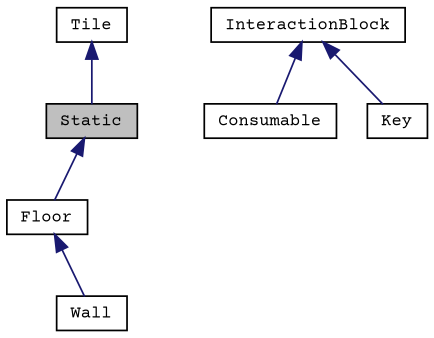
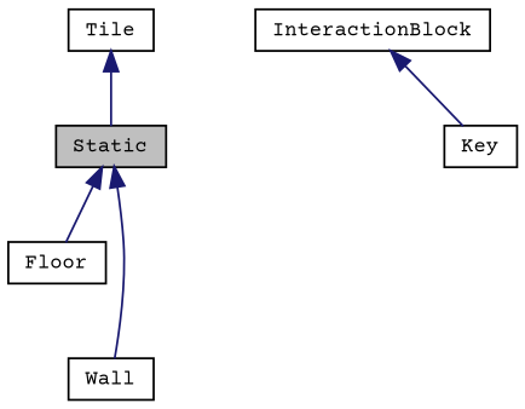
  digraph {
    fontname="Courier Prime"
    node [color=black fillcolor=white fontname="Courier Prime" fontsize=10 shape=record style=filled]
    edge [color=midnightblue dir=back fontname="Courier Prime" fontsize=10 labelfontname=Helvetica labelfontsize=10 style=solid]
    n1 [fillcolor=grey75 fontcolor=black height=0.2 label=Static width=0.4]
    n2 [height=0.2 label=Floor width=0.4]
    n3 [height=0.2 label=Wall width=0.4]
    n4 [height=0.2 label=InteractionBlock width=0.4]
-   n5 [height=0.2 label=Consumable width=0.4]
    n6 [height=0.2 label=Key width=0.4]
    n7 [height=0.2 label=Tile width=0.4]
    n1 -> n2
-   n2 -> n3
-   n4 -> n5
+   n1 -> n3
    n4 -> n6
    n7 -> n1
  }
